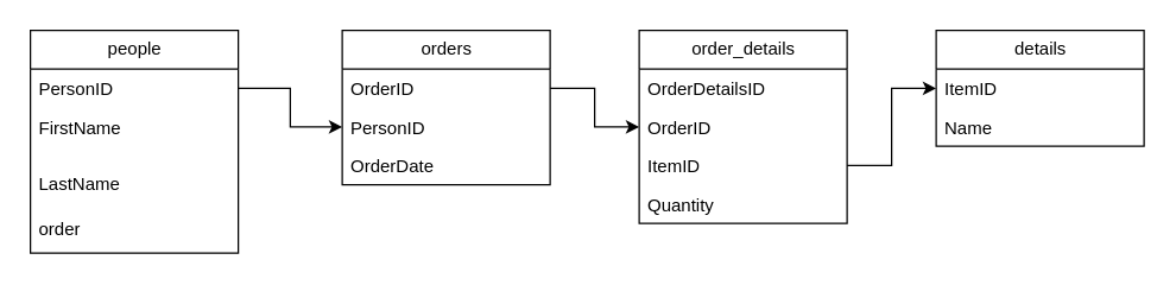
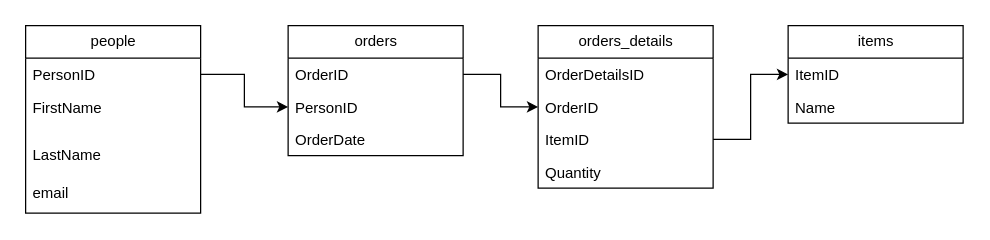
  <mxCell id="0" />
  <mxCell id="1" parent="0" />
  <mxCell id="2" value="people" style="swimlane;fontStyle=0;childLayout=stackLayout;horizontal=1;startSize=26;fillColor=none;horizontalStack=0;resizeParent=1;resizeParentMax=0;resizeLast=0;collapsible=1;marginBottom=0;html=1;" vertex="1" parent="1"><mxGeometry x="20" y="20" width="140" height="150" as="geometry" /></mxCell>
  <mxCell id="3" value="PersonID&lt;br&gt;&lt;br&gt;" style="text;strokeColor=none;fillColor=none;align=left;verticalAlign=top;spacingLeft=4;spacingRight=4;overflow=hidden;rotatable=0;points=[[0,0.5],[1,0.5]];portConstraint=eastwest;whiteSpace=wrap;html=1;" vertex="1" parent="2"><mxGeometry y="26" width="140" height="26" as="geometry" /></mxCell>
  <mxCell id="4" value="FirstName" style="text;strokeColor=none;fillColor=none;align=left;verticalAlign=top;spacingLeft=4;spacingRight=4;overflow=hidden;rotatable=0;points=[[0,0.5],[1,0.5]];portConstraint=eastwest;whiteSpace=wrap;html=1;" vertex="1" parent="2"><mxGeometry y="52" width="140" height="38" as="geometry" /></mxCell>
  <mxCell id="5" value="LastName" style="text;strokeColor=none;fillColor=none;align=left;verticalAlign=top;spacingLeft=4;spacingRight=4;overflow=hidden;rotatable=0;points=[[0,0.5],[1,0.5]];portConstraint=eastwest;whiteSpace=wrap;html=1;" vertex="1" parent="2"><mxGeometry y="90" width="140" height="30" as="geometry" /></mxCell>
- <mxCell id="6" value="order" style="text;strokeColor=none;fillColor=none;align=left;verticalAlign=top;spacingLeft=4;spacingRight=4;overflow=hidden;rotatable=0;points=[[0,0.5],[1,0.5]];portConstraint=eastwest;whiteSpace=wrap;html=1;" vertex="1" parent="2"><mxGeometry y="120" width="140" height="30" as="geometry" /></mxCell>
- <mxCell id="7" value="details" style="swimlane;fontStyle=0;childLayout=stackLayout;horizontal=1;startSize=26;fillColor=none;horizontalStack=0;resizeParent=1;resizeParentMax=0;resizeLast=0;collapsible=1;marginBottom=0;html=1;" vertex="1" parent="1"><mxGeometry x="630" y="20" width="140" height="78" as="geometry" /></mxCell>
+ <mxCell id="6" value="email" style="text;strokeColor=none;fillColor=none;align=left;verticalAlign=top;spacingLeft=4;spacingRight=4;overflow=hidden;rotatable=0;points=[[0,0.5],[1,0.5]];portConstraint=eastwest;whiteSpace=wrap;html=1;" vertex="1" parent="2"><mxGeometry y="120" width="140" height="30" as="geometry" /></mxCell>
+ <mxCell id="7" value="items" style="swimlane;fontStyle=0;childLayout=stackLayout;horizontal=1;startSize=26;fillColor=none;horizontalStack=0;resizeParent=1;resizeParentMax=0;resizeLast=0;collapsible=1;marginBottom=0;html=1;" vertex="1" parent="1"><mxGeometry x="630" y="20" width="140" height="78" as="geometry" /></mxCell>
  <mxCell id="8" value="ItemID" style="text;strokeColor=none;fillColor=none;align=left;verticalAlign=top;spacingLeft=4;spacingRight=4;overflow=hidden;rotatable=0;points=[[0,0.5],[1,0.5]];portConstraint=eastwest;whiteSpace=wrap;html=1;" vertex="1" parent="7"><mxGeometry y="26" width="140" height="26" as="geometry" /></mxCell>
  <mxCell id="9" value="Name" style="text;strokeColor=none;fillColor=none;align=left;verticalAlign=top;spacingLeft=4;spacingRight=4;overflow=hidden;rotatable=0;points=[[0,0.5],[1,0.5]];portConstraint=eastwest;whiteSpace=wrap;html=1;" vertex="1" parent="7"><mxGeometry y="52" width="140" height="26" as="geometry" /></mxCell>
  <mxCell id="10" value="orders" style="swimlane;fontStyle=0;childLayout=stackLayout;horizontal=1;startSize=26;fillColor=none;horizontalStack=0;resizeParent=1;resizeParentMax=0;resizeLast=0;collapsible=1;marginBottom=0;html=1;" vertex="1" parent="1"><mxGeometry x="230" y="20" width="140" height="104" as="geometry" /></mxCell>
  <mxCell id="11" value="OrderID" style="text;strokeColor=none;fillColor=none;align=left;verticalAlign=top;spacingLeft=4;spacingRight=4;overflow=hidden;rotatable=0;points=[[0,0.5],[1,0.5]];portConstraint=eastwest;whiteSpace=wrap;html=1;" vertex="1" parent="10"><mxGeometry y="26" width="140" height="26" as="geometry" /></mxCell>
  <mxCell id="12" value="PersonID" style="text;strokeColor=none;fillColor=none;align=left;verticalAlign=top;spacingLeft=4;spacingRight=4;overflow=hidden;rotatable=0;points=[[0,0.5],[1,0.5]];portConstraint=eastwest;whiteSpace=wrap;html=1;" vertex="1" parent="10"><mxGeometry y="52" width="140" height="26" as="geometry" /></mxCell>
  <mxCell id="13" value="OrderDate" style="text;strokeColor=none;fillColor=none;align=left;verticalAlign=top;spacingLeft=4;spacingRight=4;overflow=hidden;rotatable=0;points=[[0,0.5],[1,0.5]];portConstraint=eastwest;whiteSpace=wrap;html=1;" vertex="1" parent="10"><mxGeometry y="78" width="140" height="26" as="geometry" /></mxCell>
- <mxCell id="14" value="order_details" style="swimlane;fontStyle=0;childLayout=stackLayout;horizontal=1;startSize=26;fillColor=none;horizontalStack=0;resizeParent=1;resizeParentMax=0;resizeLast=0;collapsible=1;marginBottom=0;html=1;" vertex="1" parent="1"><mxGeometry x="430" y="20" width="140" height="130" as="geometry" /></mxCell>
+ <mxCell id="14" value="orders_details" style="swimlane;fontStyle=0;childLayout=stackLayout;horizontal=1;startSize=26;fillColor=none;horizontalStack=0;resizeParent=1;resizeParentMax=0;resizeLast=0;collapsible=1;marginBottom=0;html=1;" vertex="1" parent="1"><mxGeometry x="430" y="20" width="140" height="130" as="geometry" /></mxCell>
  <mxCell id="15" value="OrderDetailsID" style="text;strokeColor=none;fillColor=none;align=left;verticalAlign=top;spacingLeft=4;spacingRight=4;overflow=hidden;rotatable=0;points=[[0,0.5],[1,0.5]];portConstraint=eastwest;whiteSpace=wrap;html=1;" vertex="1" parent="14"><mxGeometry y="26" width="140" height="26" as="geometry" /></mxCell>
  <mxCell id="16" value="OrderID" style="text;strokeColor=none;fillColor=none;align=left;verticalAlign=top;spacingLeft=4;spacingRight=4;overflow=hidden;rotatable=0;points=[[0,0.5],[1,0.5]];portConstraint=eastwest;whiteSpace=wrap;html=1;" vertex="1" parent="14"><mxGeometry y="52" width="140" height="26" as="geometry" /></mxCell>
  <mxCell id="17" value="ItemID" style="text;strokeColor=none;fillColor=none;align=left;verticalAlign=top;spacingLeft=4;spacingRight=4;overflow=hidden;rotatable=0;points=[[0,0.5],[1,0.5]];portConstraint=eastwest;whiteSpace=wrap;html=1;" vertex="1" parent="14"><mxGeometry y="78" width="140" height="26" as="geometry" /></mxCell>
  <mxCell id="18" value="Quantity" style="text;strokeColor=none;fillColor=none;align=left;verticalAlign=top;spacingLeft=4;spacingRight=4;overflow=hidden;rotatable=0;points=[[0,0.5],[1,0.5]];portConstraint=eastwest;whiteSpace=wrap;html=1;" vertex="1" parent="14"><mxGeometry y="104" width="140" height="26" as="geometry" /></mxCell>
  <mxCell id="19" value="" style="edgeStyle=orthogonalEdgeStyle;rounded=0;orthogonalLoop=1;jettySize=auto;html=1;entryX=0;entryY=0.5;entryDx=0;entryDy=0;" edge="1" parent="1" source="3" target="12"><mxGeometry relative="1" as="geometry" /></mxCell>
  <mxCell id="20" value="" style="edgeStyle=orthogonalEdgeStyle;rounded=0;orthogonalLoop=1;jettySize=auto;html=1;entryX=0;entryY=0.5;entryDx=0;entryDy=0;" edge="1" parent="1" source="11" target="16"><mxGeometry relative="1" as="geometry" /></mxCell>
  <mxCell id="21" style="edgeStyle=orthogonalEdgeStyle;rounded=0;orthogonalLoop=1;jettySize=auto;html=1;exitX=1;exitY=0.5;exitDx=0;exitDy=0;entryX=0;entryY=0.5;entryDx=0;entryDy=0;" edge="1" parent="1" source="17" target="8"><mxGeometry relative="1" as="geometry" /></mxCell>
